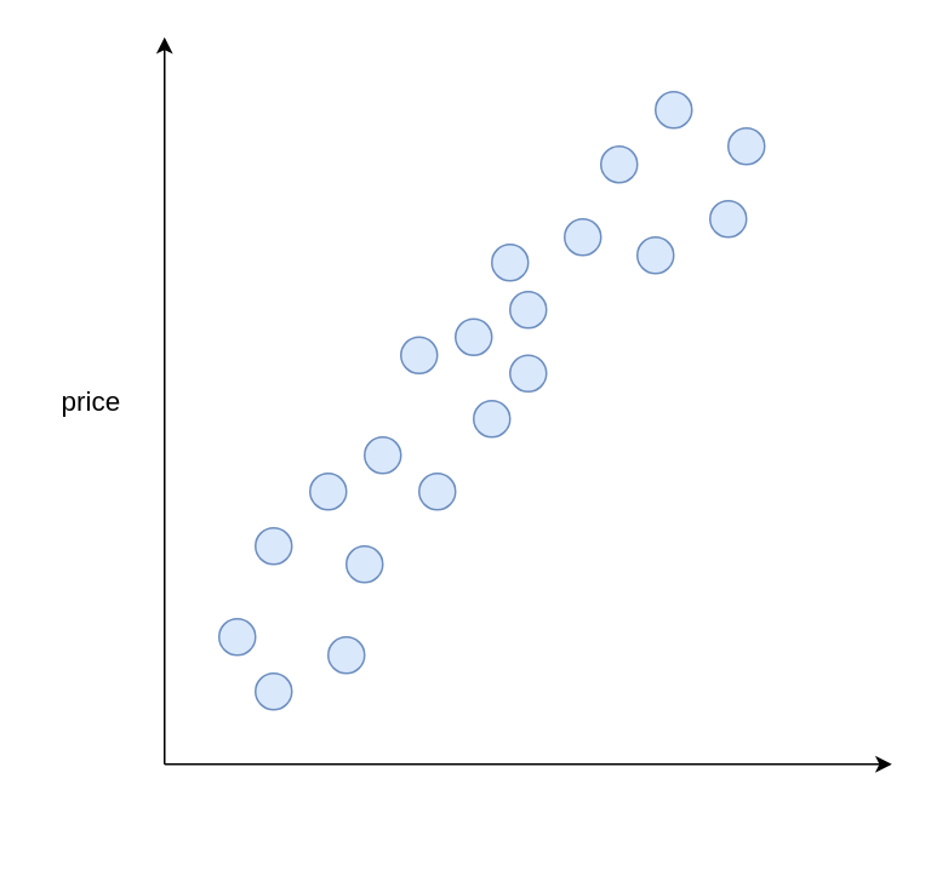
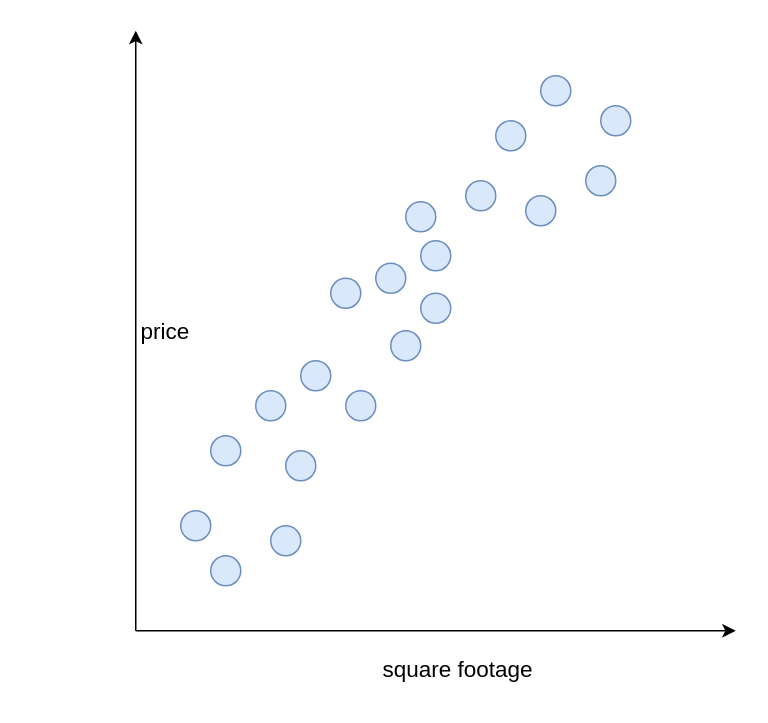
  <mxCell id="0" />
  <mxCell id="1" parent="0" />
  <mxCell id="2" value="" style="endArrow=classic;html=1;rounded=0;" parent="1" edge="1"><mxGeometry width="50" height="50" relative="1" as="geometry"><mxPoint x="90" y="420" as="sourcePoint" /><mxPoint x="90" y="20" as="targetPoint" /></mxGeometry></mxCell>
  <mxCell id="3" value="" style="endArrow=classic;html=1;rounded=0;" parent="1" edge="1"><mxGeometry width="50" height="50" relative="1" as="geometry"><mxPoint x="90" y="420" as="sourcePoint" /><mxPoint x="490" y="420" as="targetPoint" /></mxGeometry></mxCell>
- <mxCell id="5" value="&lt;font style=&quot;font-size: 15px;&quot;&gt;price&lt;/font&gt;" style="text;html=1;align=center;verticalAlign=middle;whiteSpace=wrap;rounded=0;" parent="1" vertex="1"><mxGeometry x="20" y="205" width="60" height="30" as="geometry" /></mxCell>
+ <mxCell id="4" value="&lt;font style=&quot;font-size: 15px;&quot;&gt;square footage&lt;/font&gt;" style="text;html=1;align=center;verticalAlign=middle;whiteSpace=wrap;rounded=0;" parent="1" vertex="1"><mxGeometry x="250" y="430" width="110" height="30" as="geometry" /></mxCell>
+ <mxCell id="5" value="&lt;font style=&quot;font-size: 15px;&quot;&gt;price&lt;/font&gt;" style="text;html=1;align=center;verticalAlign=middle;whiteSpace=wrap;rounded=0;" parent="1" vertex="1"><mxGeometry x="80" y="205" width="60" height="30" as="geometry" /></mxCell>
  <mxCell id="6" value="" style="ellipse;whiteSpace=wrap;html=1;aspect=fixed;fillColor=#dae8fc;strokeColor=#6c8ebf;" vertex="1" parent="1"><mxGeometry x="140" y="370" width="20" height="20" as="geometry" /></mxCell>
  <mxCell id="7" value="" style="ellipse;whiteSpace=wrap;html=1;aspect=fixed;fillColor=#dae8fc;strokeColor=#6c8ebf;" vertex="1" parent="1"><mxGeometry x="120" y="340" width="20" height="20" as="geometry" /></mxCell>
  <mxCell id="8" value="" style="ellipse;whiteSpace=wrap;html=1;aspect=fixed;fillColor=#dae8fc;strokeColor=#6c8ebf;" vertex="1" parent="1"><mxGeometry x="180" y="350" width="20" height="20" as="geometry" /></mxCell>
  <mxCell id="9" value="" style="ellipse;whiteSpace=wrap;html=1;aspect=fixed;fillColor=#dae8fc;strokeColor=#6c8ebf;" vertex="1" parent="1"><mxGeometry x="140" y="290" width="20" height="20" as="geometry" /></mxCell>
  <mxCell id="10" value="" style="ellipse;whiteSpace=wrap;html=1;aspect=fixed;fillColor=#dae8fc;strokeColor=#6c8ebf;" vertex="1" parent="1"><mxGeometry x="190" y="300" width="20" height="20" as="geometry" /></mxCell>
  <mxCell id="11" value="" style="ellipse;whiteSpace=wrap;html=1;aspect=fixed;fillColor=#dae8fc;strokeColor=#6c8ebf;" vertex="1" parent="1"><mxGeometry x="170" y="260" width="20" height="20" as="geometry" /></mxCell>
  <mxCell id="12" value="" style="ellipse;whiteSpace=wrap;html=1;aspect=fixed;fillColor=#dae8fc;strokeColor=#6c8ebf;" vertex="1" parent="1"><mxGeometry x="230" y="260" width="20" height="20" as="geometry" /></mxCell>
  <mxCell id="13" value="" style="ellipse;whiteSpace=wrap;html=1;aspect=fixed;fillColor=#dae8fc;strokeColor=#6c8ebf;" vertex="1" parent="1"><mxGeometry x="200" y="240" width="20" height="20" as="geometry" /></mxCell>
  <mxCell id="14" value="" style="ellipse;whiteSpace=wrap;html=1;aspect=fixed;fillColor=#dae8fc;strokeColor=#6c8ebf;" vertex="1" parent="1"><mxGeometry x="260" y="220" width="20" height="20" as="geometry" /></mxCell>
  <mxCell id="15" value="" style="ellipse;whiteSpace=wrap;html=1;aspect=fixed;fillColor=#dae8fc;strokeColor=#6c8ebf;" vertex="1" parent="1"><mxGeometry x="220" y="185" width="20" height="20" as="geometry" /></mxCell>
  <mxCell id="16" value="" style="ellipse;whiteSpace=wrap;html=1;aspect=fixed;fillColor=#dae8fc;strokeColor=#6c8ebf;" vertex="1" parent="1"><mxGeometry x="280" y="195" width="20" height="20" as="geometry" /></mxCell>
  <mxCell id="17" value="" style="ellipse;whiteSpace=wrap;html=1;aspect=fixed;fillColor=#dae8fc;strokeColor=#6c8ebf;" vertex="1" parent="1"><mxGeometry x="250" y="175" width="20" height="20" as="geometry" /></mxCell>
  <mxCell id="18" value="" style="ellipse;whiteSpace=wrap;html=1;aspect=fixed;fillColor=#dae8fc;strokeColor=#6c8ebf;" vertex="1" parent="1"><mxGeometry x="270" y="134" width="20" height="20" as="geometry" /></mxCell>
  <mxCell id="19" value="" style="ellipse;whiteSpace=wrap;html=1;aspect=fixed;fillColor=#dae8fc;strokeColor=#6c8ebf;" vertex="1" parent="1"><mxGeometry x="280" y="160" width="20" height="20" as="geometry" /></mxCell>
  <mxCell id="20" value="" style="ellipse;whiteSpace=wrap;html=1;aspect=fixed;fillColor=#dae8fc;strokeColor=#6c8ebf;" vertex="1" parent="1"><mxGeometry x="310" y="120" width="20" height="20" as="geometry" /></mxCell>
  <mxCell id="21" value="" style="ellipse;whiteSpace=wrap;html=1;aspect=fixed;fillColor=#dae8fc;strokeColor=#6c8ebf;" vertex="1" parent="1"><mxGeometry x="330" y="80" width="20" height="20" as="geometry" /></mxCell>
  <mxCell id="22" value="" style="ellipse;whiteSpace=wrap;html=1;aspect=fixed;fillColor=#dae8fc;strokeColor=#6c8ebf;" vertex="1" parent="1"><mxGeometry x="350" y="130" width="20" height="20" as="geometry" /></mxCell>
  <mxCell id="23" value="" style="ellipse;whiteSpace=wrap;html=1;aspect=fixed;fillColor=#dae8fc;strokeColor=#6c8ebf;" vertex="1" parent="1"><mxGeometry x="360" y="50" width="20" height="20" as="geometry" /></mxCell>
  <mxCell id="24" value="" style="ellipse;whiteSpace=wrap;html=1;aspect=fixed;fillColor=#dae8fc;strokeColor=#6c8ebf;" vertex="1" parent="1"><mxGeometry x="390" y="110" width="20" height="20" as="geometry" /></mxCell>
  <mxCell id="25" value="" style="ellipse;whiteSpace=wrap;html=1;aspect=fixed;fillColor=#dae8fc;strokeColor=#6c8ebf;" vertex="1" parent="1"><mxGeometry x="400" y="70" width="20" height="20" as="geometry" /></mxCell>
